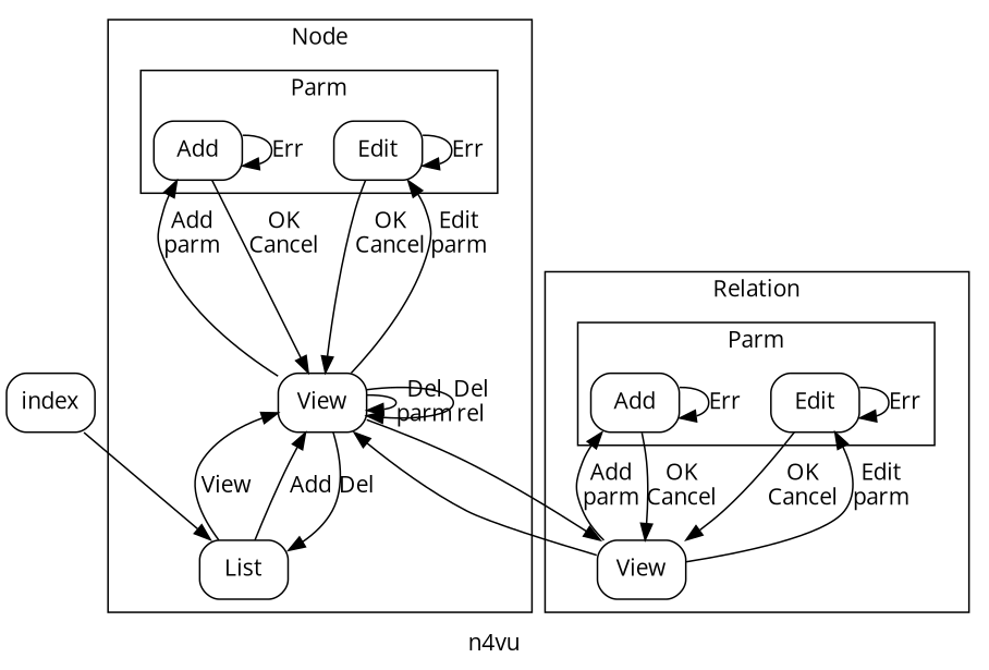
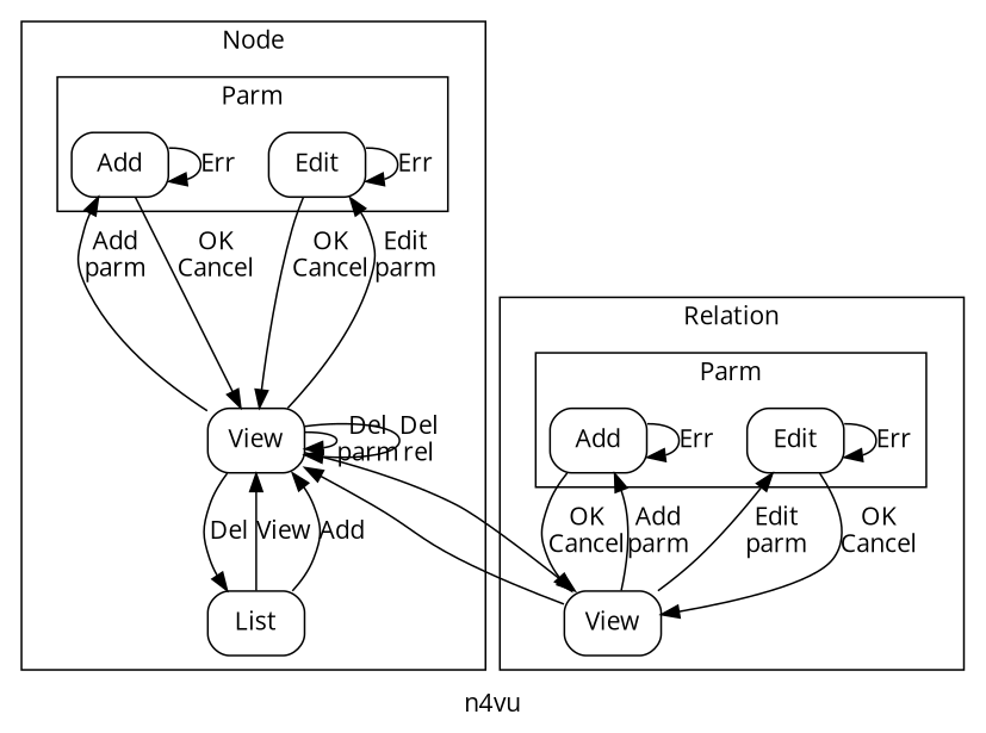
  digraph {
    label=n4vu
    rankdir=TB
    fontname="Open Sans"
    node [shape=rectangle style=rounded fontname="Open Sans"]
    edge [fontname="Open Sans"]
    n1 [label=Add]
    n2 [label=Edit]
    n3 [label=List]
    n4 [label=View]
    n5 [label=Add]
    n6 [label=Edit]
    n7 [label=View]
-   index
    subgraph cluster_1 {
      label="Node"
      shape=folder
      n3
      n4
      subgraph cluster_2 {
        label=Parm
        shape=folder
        n1
        n2
      }
    }
    subgraph cluster_3 {
      label=Relation
      n7
      subgraph cluster_4 {
        label=Parm
        n5
        n6
      }
    }
    n1 -> n1 [label=Err]
    n1 -> n4 [label="OK\nCancel"]
    n2 -> n2 [label=Err]
    n2 -> n4 [label="OK\nCancel"]
    n3 -> n4 [label=View]
    n3 -> n4 [label=Add]
    n4 -> n1 [label="Add\nparm"]
    n4 -> n2 [label="Edit\nparm"]
    n4 -> n3 [label=Del]
    n4 -> n4 [label="Del\nparm"]
    n4 -> n4 [label="Del\nrel"]
    n4 -> n7
    n5 -> n5 [label=Err]
    n5 -> n7 [label="OK\nCancel"]
    n6 -> n6 [label=Err]
    n6 -> n7 [label="OK\nCancel"]
    n7 -> n4
    n7 -> n5 [label="Add\nparm"]
    n7 -> n6 [label="Edit\nparm"]
-   index -> n3
  }
